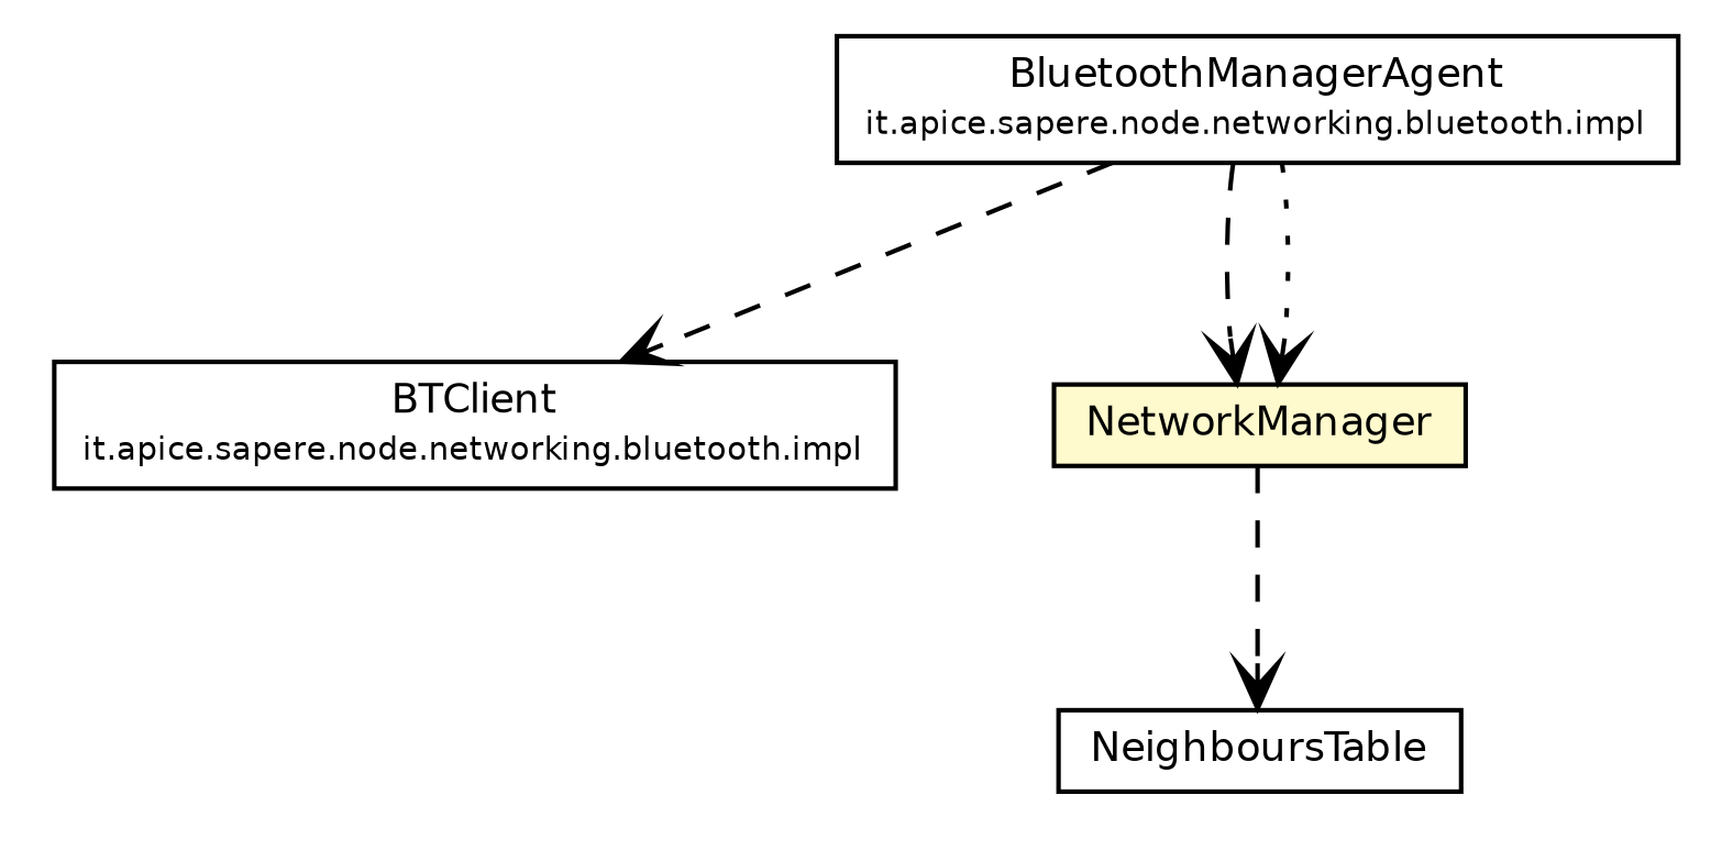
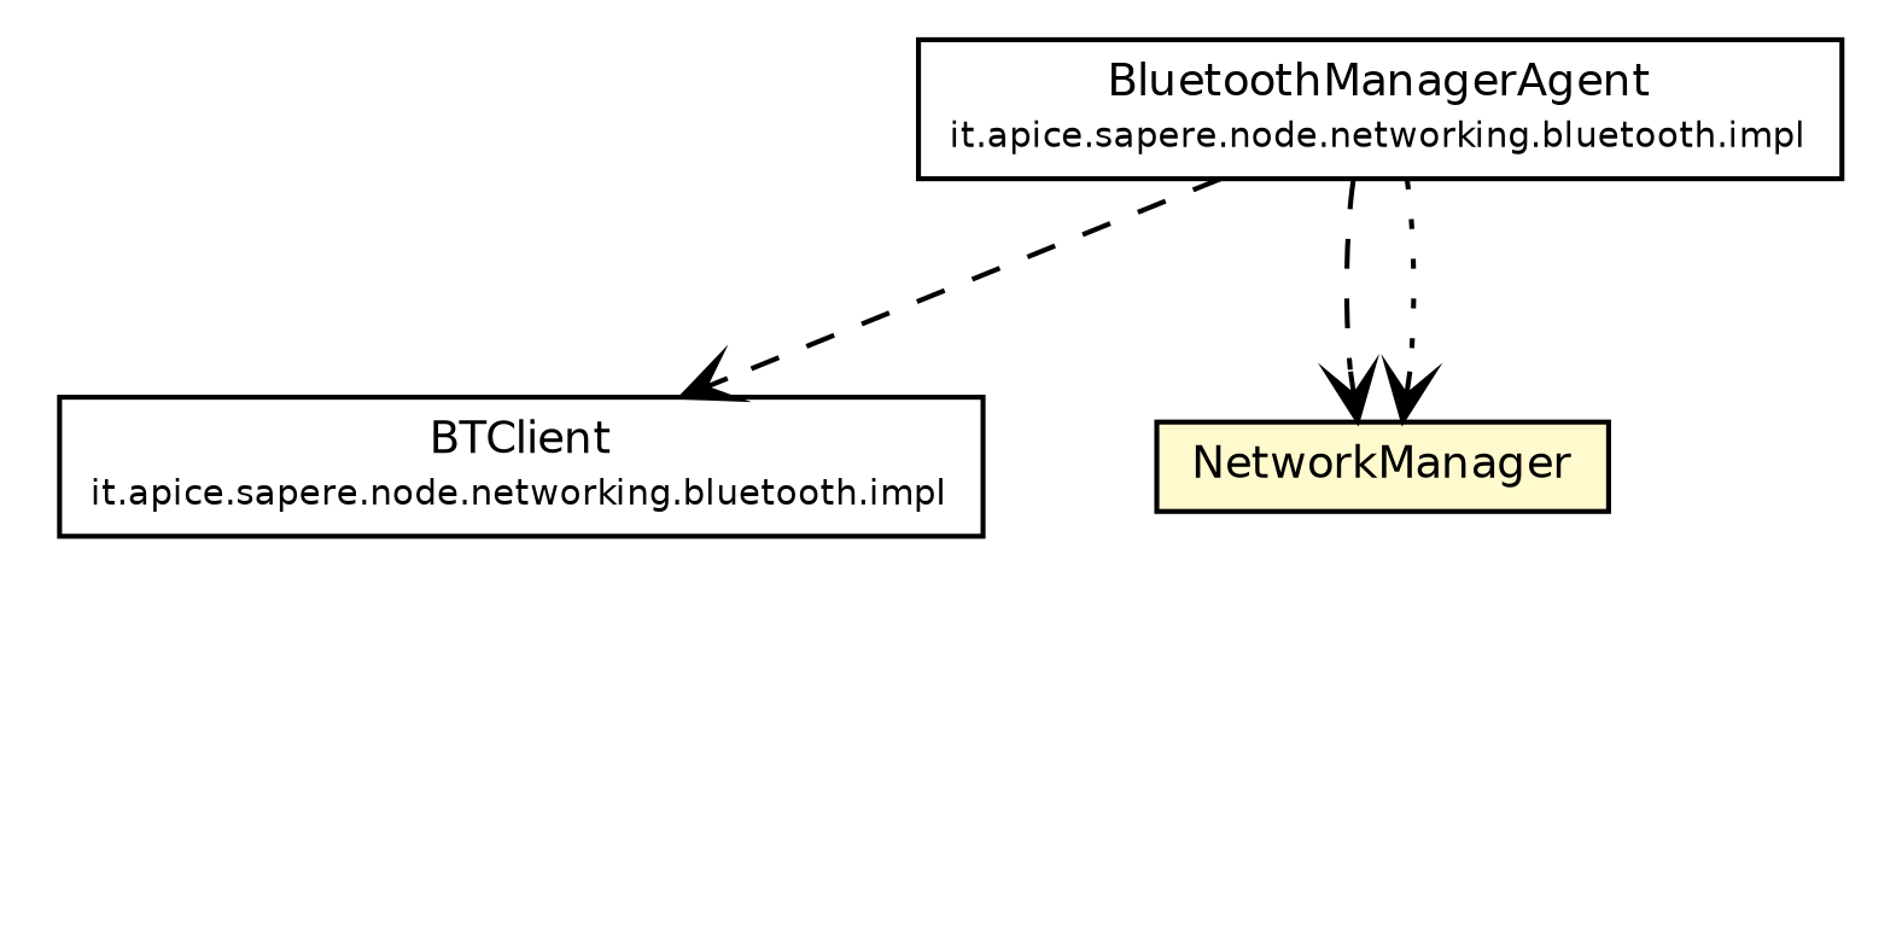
  digraph {
    node [fontcolor=black fontname=Helvetica fontsize=9.0 shape=plaintext]
    edge [arrowhead=open color=black fontcolor=black fontname=Helvetica fontsize=10.0 headport=p labelfontname=Helvetica labelfontsize=10 style=dashed tailport=p]
    n1 [label=<<table border="0" cellborder="1" cellspacing="0" cellpadding="2" port="p" href="../bluetooth/impl/BTClient.html"> 		<tr><td><table border="0" cellspacing="0" cellpadding="1"> 			<tr><td> BTClient </td></tr> 			<tr><td><font point-size="7.0"> it.apice.sapere.node.networking.bluetooth.impl </font></td></tr> 		</table></td></tr> 		</table>>]
    n2 [label=<<table border="0" cellborder="1" cellspacing="0" cellpadding="2" port="p" href="../bluetooth/impl/BluetoothManagerAgent.html"> 		<tr><td><table border="0" cellspacing="0" cellpadding="1"> 			<tr><td> BluetoothManagerAgent </td></tr> 			<tr><td><font point-size="7.0"> it.apice.sapere.node.networking.bluetooth.impl </font></td></tr> 		</table></td></tr> 		</table>>]
    n3 [label=<<table border="0" cellborder="1" cellspacing="0" cellpadding="2" port="p" bgcolor="lemonChiffon" href="./NetworkManager.html"> 		<tr><td><table border="0" cellspacing="0" cellpadding="1"> 			<tr><td> NetworkManager </td></tr> 		</table></td></tr> 		</table>>]
-   n4 [label=<<table border="0" cellborder="1" cellspacing="0" cellpadding="2" port="p" href="./NeighboursTable.html"> 		<tr><td><table border="0" cellspacing="0" cellpadding="1"> 			<tr><td> NeighboursTable </td></tr> 		</table></td></tr> 		</table>>]
    n2 -> n1
    n2 -> n3
    n2 -> n3 [style=dotted]
-   n3 -> n4
  }
